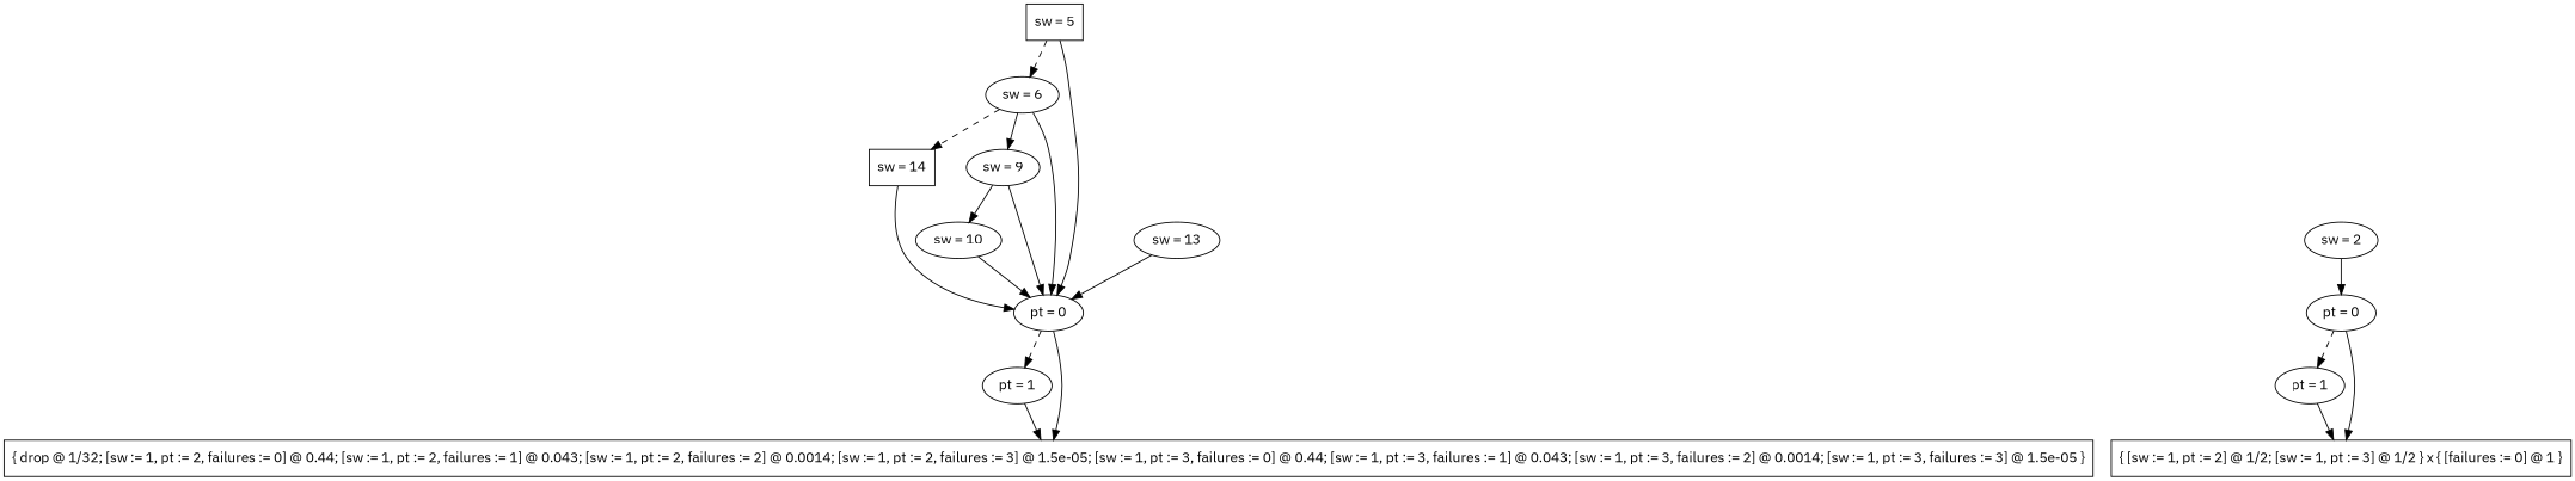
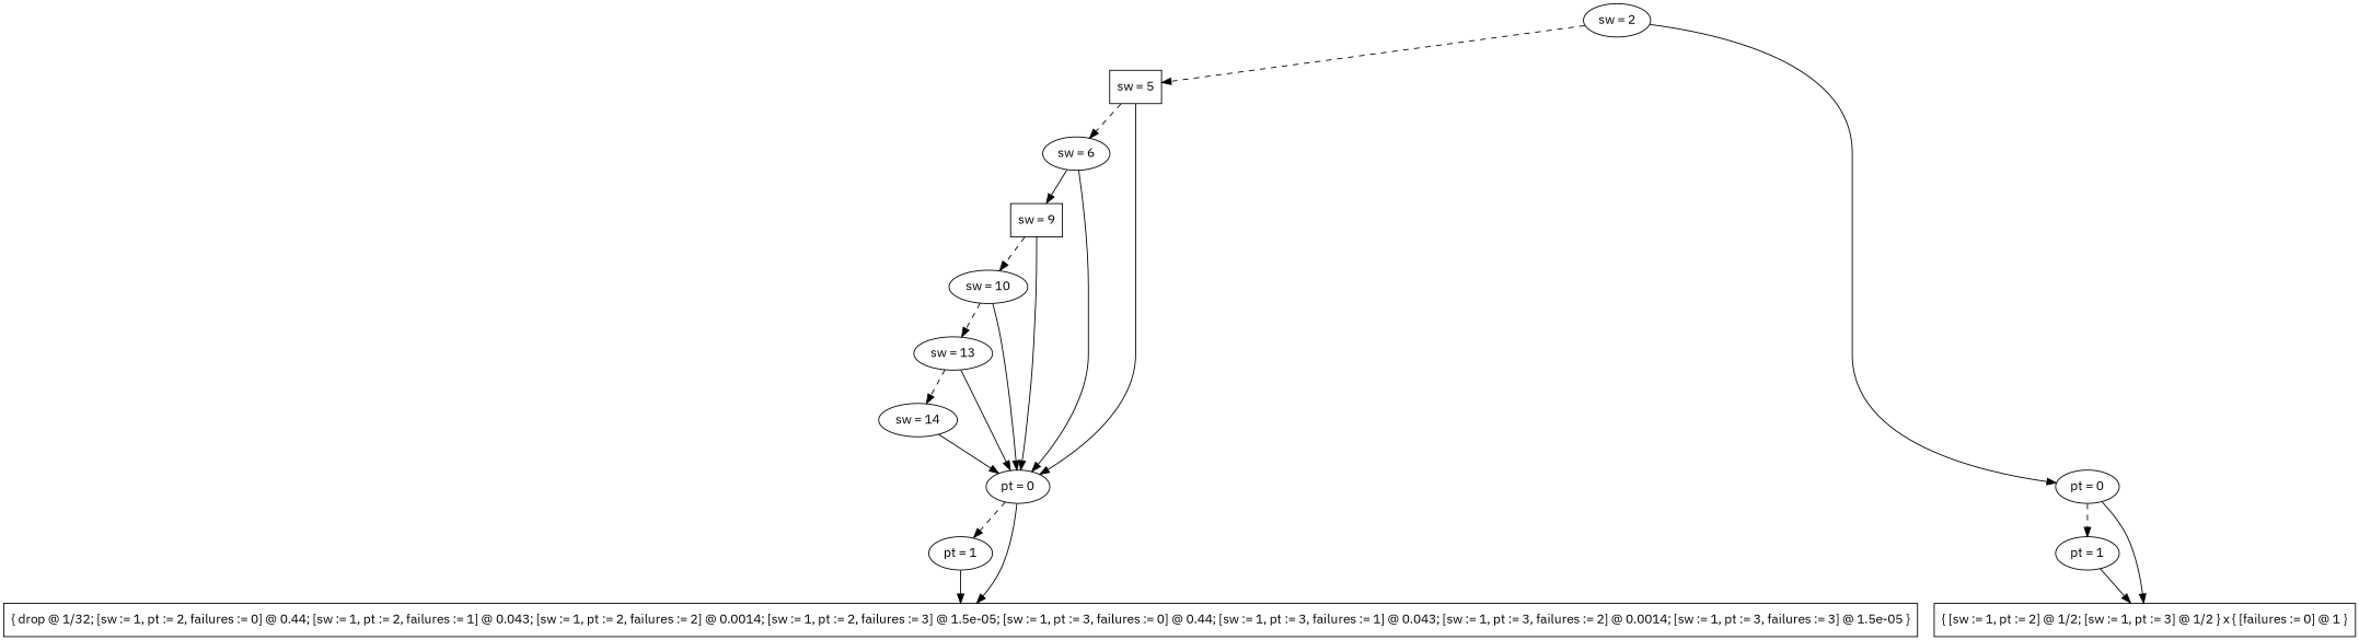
  digraph {
    fontname="IBM Plex Sans"
    node [fontname="IBM Plex Sans"]
    edge [fontname="IBM Plex Sans"]
    n1 [label="sw = 10"]
-   n2 [label="sw = 14" shape=box]
+   n2 [label="sw = 14"]
    n3 [label="pt = 1"]
    n4 [label="pt = 1"]
    n5 [label="sw = 5" shape=box]
-   n6 [label="sw = 9"]
+   n6 [label="sw = 9" shape=box]
    n7 [label="sw = 2"]
    n8 [label="sw = 13"]
    n9 [label="sw = 6"]
    n10 [label="pt = 0"]
    n11 [label="pt = 0"]
    n12 [label="{ [sw := 1, pt := 2] @ 1/2; [sw := 1, pt := 3] @ 1/2 } x { [failures := 0] @ 1 }" shape=box]
    n13 [label="{ drop @ 1/32; [sw := 1, pt := 2, failures := 0] @ 0.44; [sw := 1, pt := 2, failures := 1] @ 0.043; [sw := 1, pt := 2, failures := 2] @ 0.0014; [sw := 1, pt := 2, failures := 3] @ 1.5e-05; [sw := 1, pt := 3, failures := 0] @ 0.44; [sw := 1, pt := 3, failures := 1] @ 0.043; [sw := 1, pt := 3, failures := 2] @ 0.0014; [sw := 1, pt := 3, failures := 3] @ 1.5e-05 }" shape=box]
    subgraph sub_1 {
      rank=same
      n1
    }
    subgraph sub_2 {
      rank=same
      n2
    }
    subgraph sub_3 {
      rank=same
      n3
      n4
    }
    subgraph sub_4 {
      rank=same
      n5
    }
    subgraph sub_5 {
      rank=same
      n6
    }
    subgraph sub_6 {
      rank=same
      n7
    }
    subgraph sub_7 {
      rank=same
      n8
    }
    subgraph sub_8 {
      rank=same
      n9
    }
    subgraph sub_9 {
      rank=same
      n10
      n11
    }
+   n1 -> n8 [style=dashed]
    n1 -> n11
    n2 -> n11
    n3 -> n12
    n4 -> n13
    n5 -> n9 [style=dashed]
    n5 -> n11
-   n6 -> n1 [style=solid]
+   n6 -> n1 [style=dashed]
    n6 -> n11
+   n7 -> n5 [style=dashed]
    n7 -> n10
-   n9 -> n2 [style=dashed]
+   n8 -> n2 [style=dashed]
    n8 -> n11
    n9 -> n6 [style=solid]
    n9 -> n11
    n10 -> n3 [style=dashed]
    n10 -> n12
    n11 -> n4 [style=dashed]
    n11 -> n13
  }
